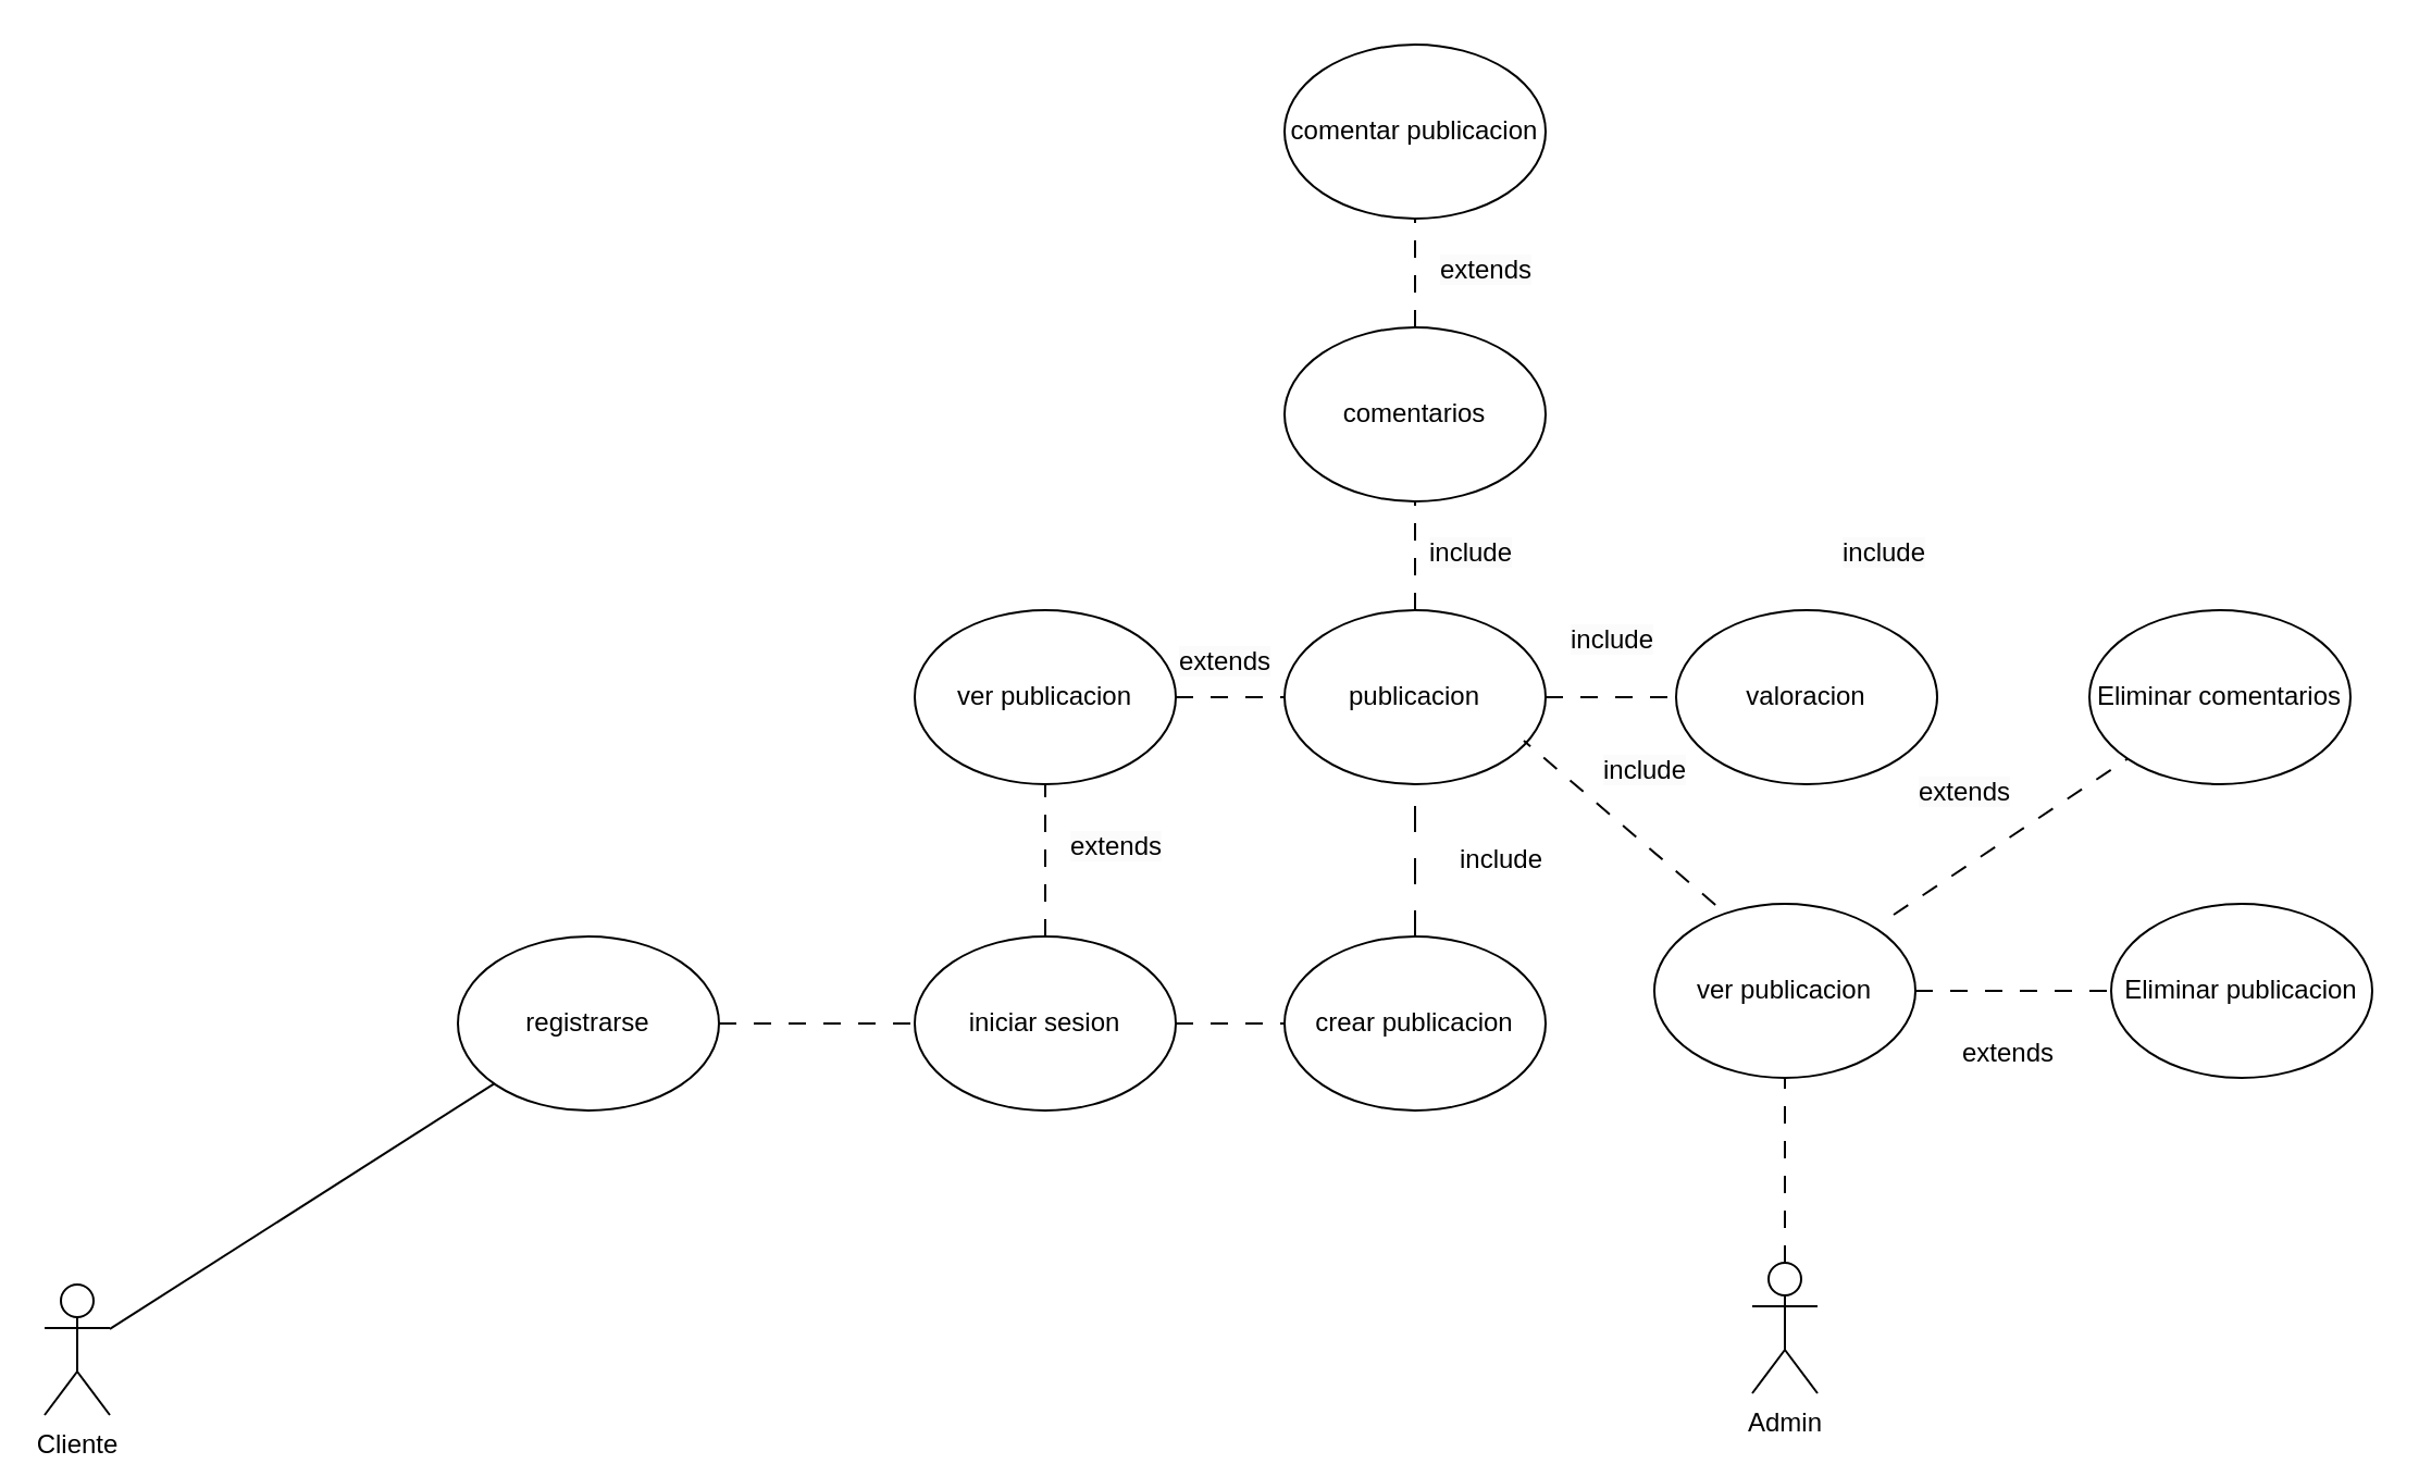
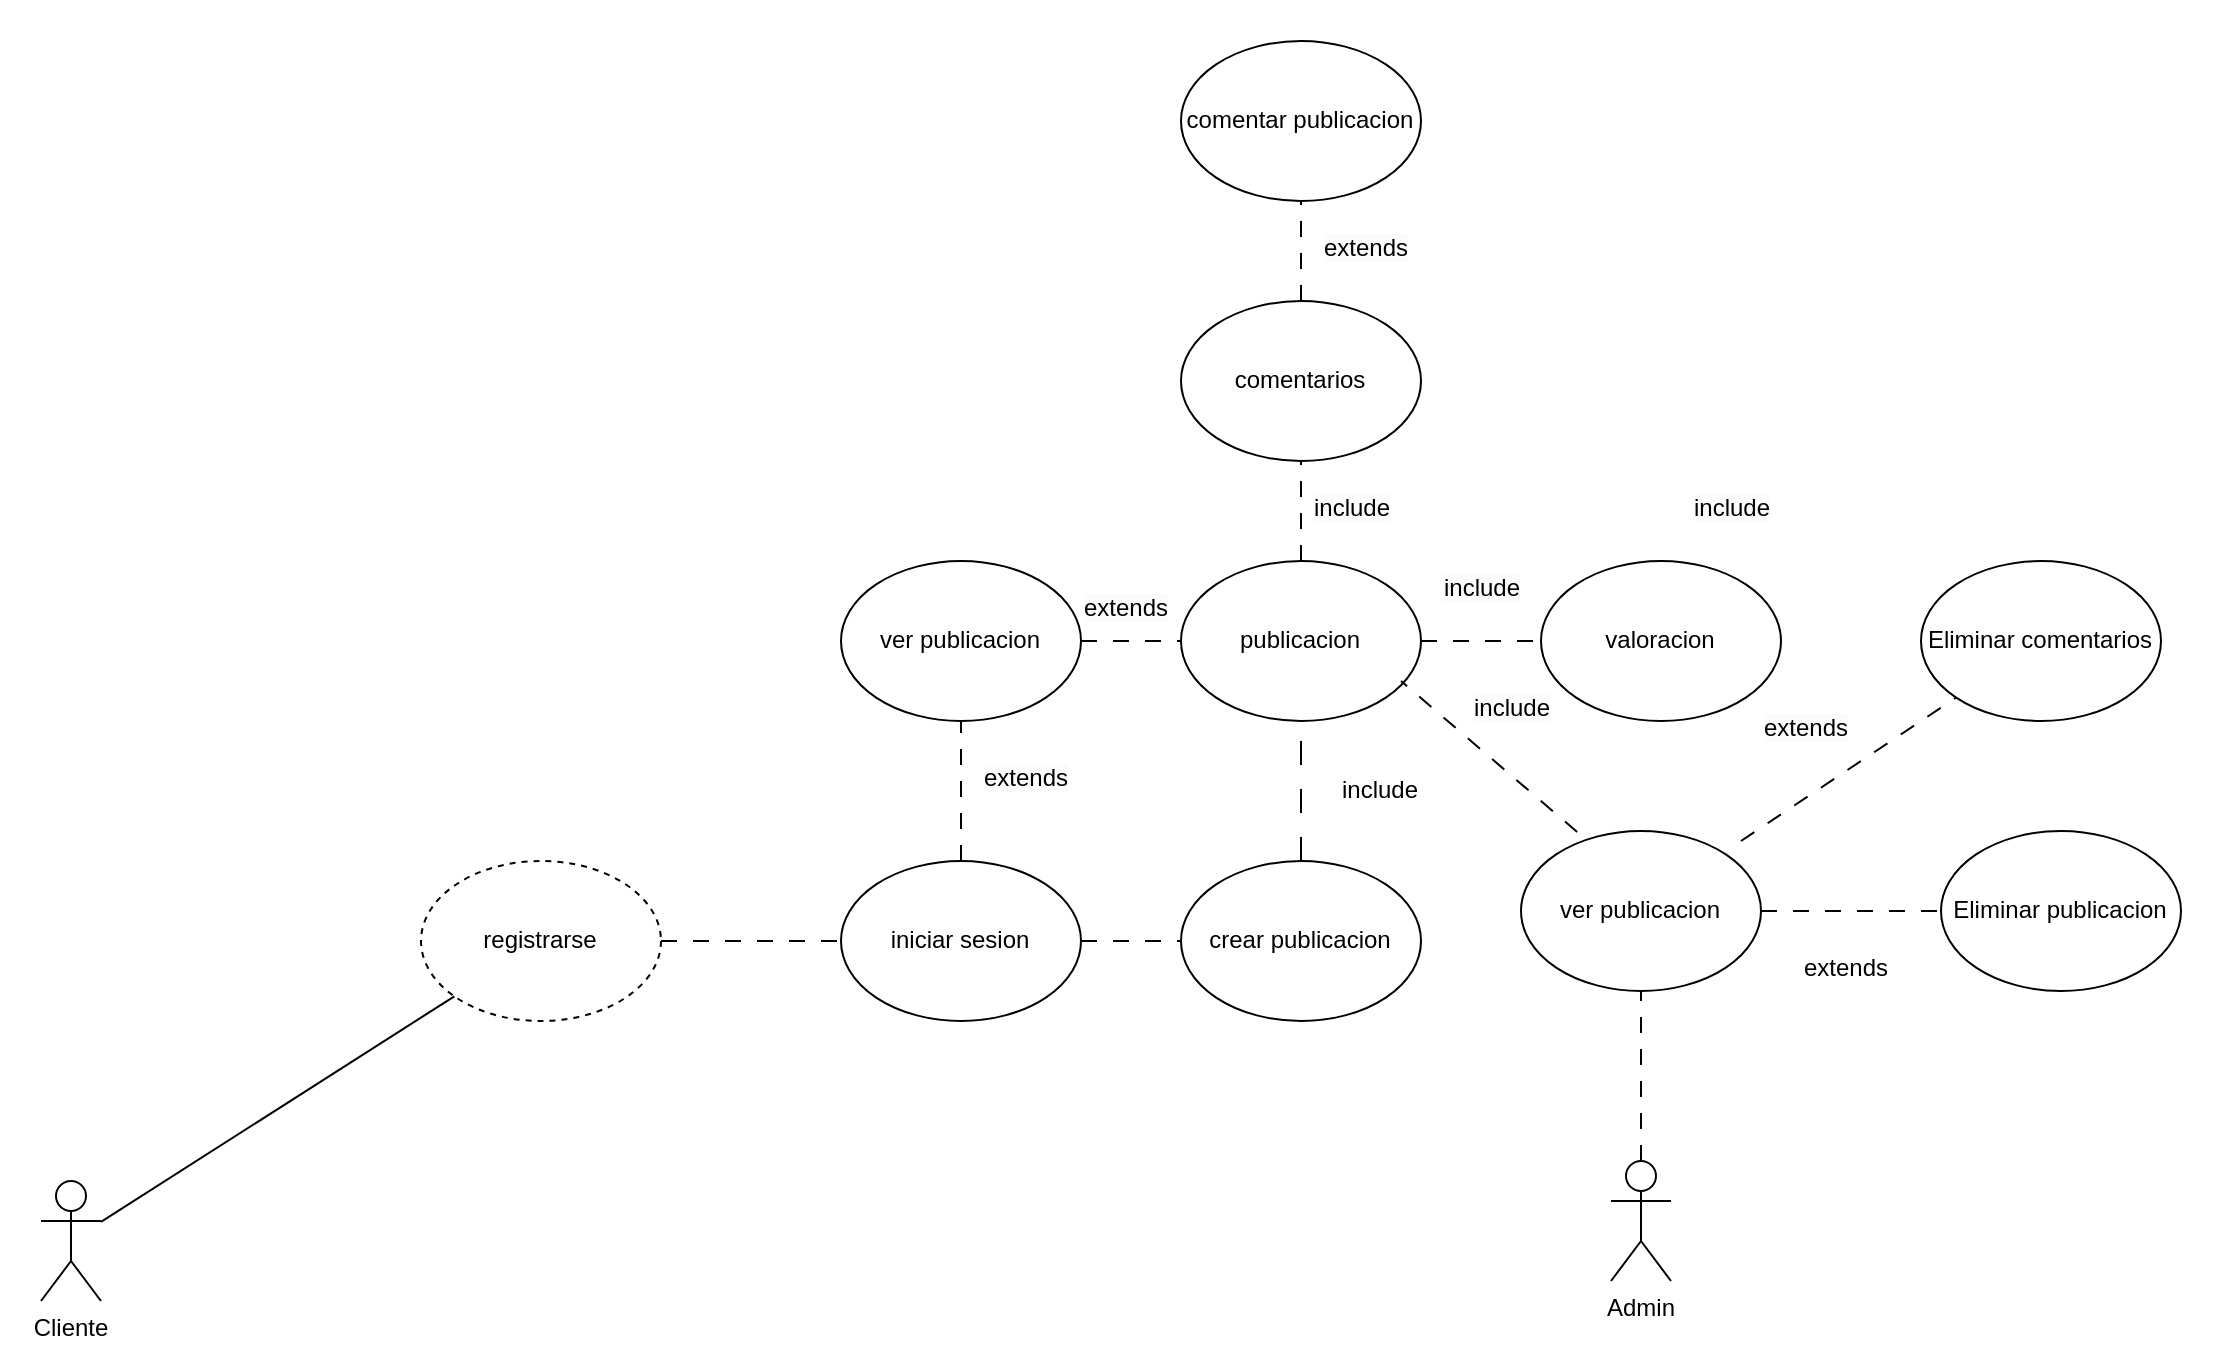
  <mxCell id="0" />
  <mxCell id="1" parent="0" />
  <mxCell id="2" value="Cliente" style="shape=umlActor;verticalLabelPosition=bottom;verticalAlign=top;html=1;labelBackgroundColor=none;rounded=1;" parent="1" vertex="1"><mxGeometry x="20" y="590" width="30" height="60" as="geometry" /></mxCell>
- <mxCell id="3" value="registrarse" style="ellipse;whiteSpace=wrap;html=1;" parent="1" vertex="1"><mxGeometry x="210" y="430" width="120" height="80" as="geometry" /></mxCell>
+ <mxCell id="3" value="registrarse" style="ellipse;whiteSpace=wrap;html=1;dashed=1;" parent="1" vertex="1"><mxGeometry x="210" y="430" width="120" height="80" as="geometry" /></mxCell>
  <mxCell id="4" value="Admin" style="shape=umlActor;verticalLabelPosition=bottom;verticalAlign=top;html=1;labelBackgroundColor=none;rounded=1;" parent="1" vertex="1"><mxGeometry x="805" y="580" width="30" height="60" as="geometry" /></mxCell>
  <mxCell id="5" value="" style="endArrow=none;html=1;rounded=0;endFill=0;" parent="1" target="3" edge="1" source="2"><mxGeometry width="50" height="50" relative="1" as="geometry"><mxPoint x="250" y="680" as="sourcePoint" /><mxPoint x="300" y="630" as="targetPoint" /></mxGeometry></mxCell>
  <mxCell id="6" value="" style="edgeStyle=orthogonalEdgeStyle;rounded=0;orthogonalLoop=1;jettySize=auto;html=1;endArrow=none;endFill=0;dashed=1;dashPattern=8 8;" parent="1" source="7" target="8" edge="1"><mxGeometry relative="1" as="geometry" /></mxCell>
  <mxCell id="7" value="iniciar sesion" style="ellipse;whiteSpace=wrap;html=1;" parent="1" vertex="1"><mxGeometry x="420" y="430" width="120" height="80" as="geometry" /></mxCell>
  <mxCell id="8" value="crear publicacion" style="ellipse;whiteSpace=wrap;html=1;" parent="1" vertex="1"><mxGeometry x="590" y="430" width="120" height="80" as="geometry" /></mxCell>
  <mxCell id="9" value="" style="edgeStyle=orthogonalEdgeStyle;rounded=0;orthogonalLoop=1;jettySize=auto;html=1;endArrow=none;endFill=0;dashed=1;dashPattern=8 8;" edge="1" parent="1" source="10" target="19"><mxGeometry relative="1" as="geometry" /></mxCell>
  <mxCell id="10" value="publicacion" style="ellipse;whiteSpace=wrap;html=1;" parent="1" vertex="1"><mxGeometry x="590" y="280" width="120" height="80" as="geometry" /></mxCell>
  <mxCell id="11" value="" style="endArrow=none;html=1;rounded=0;entryX=0.5;entryY=1;entryDx=0;entryDy=0;exitX=0.5;exitY=0;exitDx=0;exitDy=0;endFill=0;dashed=1;dashPattern=12 12;" parent="1" source="8" target="10" edge="1"><mxGeometry width="50" height="50" relative="1" as="geometry"><mxPoint x="630" y="430" as="sourcePoint" /><mxPoint x="680" y="380" as="targetPoint" /></mxGeometry></mxCell>
  <mxCell id="12" value="include" style="text;html=1;strokeColor=none;fillColor=none;align=center;verticalAlign=middle;whiteSpace=wrap;rounded=0;" parent="1" vertex="1"><mxGeometry x="660" y="380" width="60" height="30" as="geometry" /></mxCell>
  <mxCell id="13" value="ver publicacion" style="ellipse;whiteSpace=wrap;html=1;" parent="1" vertex="1"><mxGeometry x="420" y="280" width="120" height="80" as="geometry" /></mxCell>
  <mxCell id="14" value="" style="endArrow=none;html=1;rounded=0;entryX=0.5;entryY=1;entryDx=0;entryDy=0;exitX=0.5;exitY=0;exitDx=0;exitDy=0;dashed=1;dashPattern=8 8;endFill=0;" parent="1" source="7" target="13" edge="1"><mxGeometry width="50" height="50" relative="1" as="geometry"><mxPoint x="470" y="460" as="sourcePoint" /><mxPoint x="520" y="410" as="targetPoint" /></mxGeometry></mxCell>
  <mxCell id="15" value="&lt;span style=&quot;color: rgb(0, 0, 0); font-family: Helvetica; font-size: 12px; font-style: normal; font-variant-ligatures: normal; font-variant-caps: normal; font-weight: 400; letter-spacing: normal; orphans: 2; text-align: center; text-indent: 0px; text-transform: none; widows: 2; word-spacing: 0px; -webkit-text-stroke-width: 0px; background-color: rgb(251, 251, 251); text-decoration-thickness: initial; text-decoration-style: initial; text-decoration-color: initial; float: none; display: inline !important;&quot;&gt;extends&lt;/span&gt;" style="text;whiteSpace=wrap;html=1;" parent="1" vertex="1"><mxGeometry x="490" y="375" width="80" height="40" as="geometry" /></mxCell>
  <mxCell id="16" value="" style="endArrow=none;html=1;rounded=0;exitX=1;exitY=0.5;exitDx=0;exitDy=0;entryX=0;entryY=0.5;entryDx=0;entryDy=0;startArrow=none;startFill=0;dashed=1;dashPattern=8 8;endFill=0;" parent="1" source="13" target="10" edge="1"><mxGeometry width="50" height="50" relative="1" as="geometry"><mxPoint x="530" y="350" as="sourcePoint" /><mxPoint x="580" y="300" as="targetPoint" /></mxGeometry></mxCell>
  <mxCell id="17" value="&lt;span style=&quot;color: rgb(0, 0, 0); font-family: Helvetica; font-size: 12px; font-style: normal; font-variant-ligatures: normal; font-variant-caps: normal; font-weight: 400; letter-spacing: normal; orphans: 2; text-align: center; text-indent: 0px; text-transform: none; widows: 2; word-spacing: 0px; -webkit-text-stroke-width: 0px; background-color: rgb(251, 251, 251); text-decoration-thickness: initial; text-decoration-style: initial; text-decoration-color: initial; float: none; display: inline !important;&quot;&gt;extends&lt;/span&gt;" style="text;whiteSpace=wrap;html=1;" parent="1" vertex="1"><mxGeometry x="540" y="290" width="80" height="40" as="geometry" /></mxCell>
  <mxCell id="18" value="comentarios" style="ellipse;whiteSpace=wrap;html=1;" vertex="1" parent="1"><mxGeometry x="590" y="150" width="120" height="80" as="geometry" /></mxCell>
  <mxCell id="19" value="valoracion" style="ellipse;whiteSpace=wrap;html=1;" vertex="1" parent="1"><mxGeometry x="770" y="280" width="120" height="80" as="geometry" /></mxCell>
  <mxCell id="20" value="" style="endArrow=none;html=1;rounded=0;entryX=0.5;entryY=1;entryDx=0;entryDy=0;endFill=0;dashed=1;dashPattern=8 8;" edge="1" parent="1" target="18"><mxGeometry width="50" height="50" relative="1" as="geometry"><mxPoint x="650" y="280" as="sourcePoint" /><mxPoint x="700" y="230" as="targetPoint" /></mxGeometry></mxCell>
  <mxCell id="21" value="&lt;span style=&quot;color: rgb(0, 0, 0); font-family: Helvetica; font-size: 12px; font-style: normal; font-variant-ligatures: normal; font-variant-caps: normal; font-weight: 400; letter-spacing: normal; orphans: 2; text-align: center; text-indent: 0px; text-transform: none; widows: 2; word-spacing: 0px; -webkit-text-stroke-width: 0px; background-color: rgb(251, 251, 251); text-decoration-thickness: initial; text-decoration-style: initial; text-decoration-color: initial; float: none; display: inline !important;&quot;&gt;include&lt;/span&gt;" style="text;whiteSpace=wrap;html=1;" vertex="1" parent="1"><mxGeometry x="655" y="240" width="70" height="40" as="geometry" /></mxCell>
  <mxCell id="22" value="&lt;span style=&quot;color: rgb(0, 0, 0); font-family: Helvetica; font-size: 12px; font-style: normal; font-variant-ligatures: normal; font-variant-caps: normal; font-weight: 400; letter-spacing: normal; orphans: 2; text-align: center; text-indent: 0px; text-transform: none; widows: 2; word-spacing: 0px; -webkit-text-stroke-width: 0px; background-color: rgb(251, 251, 251); text-decoration-thickness: initial; text-decoration-style: initial; text-decoration-color: initial; float: none; display: inline !important;&quot;&gt;include&lt;/span&gt;" style="text;whiteSpace=wrap;html=1;" vertex="1" parent="1"><mxGeometry x="720" y="280" width="70" height="40" as="geometry" /></mxCell>
  <mxCell id="23" value="&lt;span style=&quot;color: rgb(0, 0, 0); font-family: Helvetica; font-size: 12px; font-style: normal; font-variant-ligatures: normal; font-variant-caps: normal; font-weight: 400; letter-spacing: normal; orphans: 2; text-align: center; text-indent: 0px; text-transform: none; widows: 2; word-spacing: 0px; -webkit-text-stroke-width: 0px; background-color: rgb(251, 251, 251); text-decoration-thickness: initial; text-decoration-style: initial; text-decoration-color: initial; float: none; display: inline !important;&quot;&gt;include&lt;/span&gt;" style="text;whiteSpace=wrap;html=1;" vertex="1" parent="1"><mxGeometry x="845" y="240" width="70" height="40" as="geometry" /></mxCell>
  <mxCell id="24" value="comentar publicacion" style="ellipse;whiteSpace=wrap;html=1;" vertex="1" parent="1"><mxGeometry x="590" y="20" width="120" height="80" as="geometry" /></mxCell>
  <mxCell id="25" value="" style="endArrow=none;html=1;rounded=0;exitX=0.5;exitY=0;exitDx=0;exitDy=0;entryX=0.5;entryY=1;entryDx=0;entryDy=0;endFill=0;dashed=1;dashPattern=8 8;" edge="1" parent="1" source="18" target="24"><mxGeometry width="50" height="50" relative="1" as="geometry"><mxPoint x="620" y="160" as="sourcePoint" /><mxPoint x="670" y="110" as="targetPoint" /></mxGeometry></mxCell>
  <mxCell id="26" value="&lt;span style=&quot;color: rgb(0, 0, 0); font-family: Helvetica; font-size: 12px; font-style: normal; font-variant-ligatures: normal; font-variant-caps: normal; font-weight: 400; letter-spacing: normal; orphans: 2; text-align: center; text-indent: 0px; text-transform: none; widows: 2; word-spacing: 0px; -webkit-text-stroke-width: 0px; background-color: rgb(251, 251, 251); text-decoration-thickness: initial; text-decoration-style: initial; text-decoration-color: initial; float: none; display: inline !important;&quot;&gt;extends&lt;/span&gt;" style="text;whiteSpace=wrap;html=1;" vertex="1" parent="1"><mxGeometry x="660" y="110" width="80" height="40" as="geometry" /></mxCell>
  <mxCell id="27" value="ver publicacion" style="ellipse;whiteSpace=wrap;html=1;" vertex="1" parent="1"><mxGeometry x="760" y="415" width="120" height="80" as="geometry" /></mxCell>
  <mxCell id="28" value="Eliminar comentarios" style="ellipse;whiteSpace=wrap;html=1;" vertex="1" parent="1"><mxGeometry x="960" y="280" width="120" height="80" as="geometry" /></mxCell>
  <mxCell id="29" value="Eliminar publicacion" style="ellipse;whiteSpace=wrap;html=1;" vertex="1" parent="1"><mxGeometry x="970" y="415" width="120" height="80" as="geometry" /></mxCell>
  <mxCell id="30" value="" style="endArrow=none;html=1;rounded=0;exitX=1;exitY=0.5;exitDx=0;exitDy=0;entryX=0;entryY=0.5;entryDx=0;entryDy=0;startArrow=none;startFill=0;endFill=0;dashed=1;dashPattern=8 8;" edge="1" parent="1" source="27" target="29"><mxGeometry width="50" height="50" relative="1" as="geometry"><mxPoint x="1050" y="350" as="sourcePoint" /><mxPoint x="1100" y="300" as="targetPoint" /></mxGeometry></mxCell>
  <mxCell id="31" value="" style="endArrow=none;html=1;rounded=0;entryX=0.5;entryY=1;entryDx=0;entryDy=0;exitX=0.5;exitY=0;exitDx=0;exitDy=0;exitPerimeter=0;endFill=0;dashed=1;dashPattern=8 8;" edge="1" parent="1" source="4" target="27"><mxGeometry width="50" height="50" relative="1" as="geometry"><mxPoint x="810" y="520" as="sourcePoint" /><mxPoint x="860" y="470" as="targetPoint" /></mxGeometry></mxCell>
  <mxCell id="32" value="" style="endArrow=none;html=1;rounded=0;exitX=0.234;exitY=0.006;exitDx=0;exitDy=0;exitPerimeter=0;endFill=0;dashed=1;dashPattern=8 8;" edge="1" parent="1" source="27"><mxGeometry width="50" height="50" relative="1" as="geometry"><mxPoint x="790" y="410" as="sourcePoint" /><mxPoint x="700" y="340" as="targetPoint" /></mxGeometry></mxCell>
  <mxCell id="33" value="extends" style="text;whiteSpace=wrap;html=1;" vertex="1" parent="1"><mxGeometry x="900" y="470" width="80" height="40" as="geometry" /></mxCell>
  <mxCell id="34" value="&lt;span style=&quot;color: rgb(0, 0, 0); font-family: Helvetica; font-size: 12px; font-style: normal; font-variant-ligatures: normal; font-variant-caps: normal; font-weight: 400; letter-spacing: normal; orphans: 2; text-align: center; text-indent: 0px; text-transform: none; widows: 2; word-spacing: 0px; -webkit-text-stroke-width: 0px; background-color: rgb(251, 251, 251); text-decoration-thickness: initial; text-decoration-style: initial; text-decoration-color: initial; float: none; display: inline !important;&quot;&gt;include&lt;/span&gt;" style="text;whiteSpace=wrap;html=1;" vertex="1" parent="1"><mxGeometry x="735" y="340" width="70" height="40" as="geometry" /></mxCell>
  <mxCell id="35" value="&lt;span style=&quot;color: rgb(0, 0, 0); font-family: Helvetica; font-size: 12px; font-style: normal; font-variant-ligatures: normal; font-variant-caps: normal; font-weight: 400; letter-spacing: normal; orphans: 2; text-align: center; text-indent: 0px; text-transform: none; widows: 2; word-spacing: 0px; -webkit-text-stroke-width: 0px; background-color: rgb(251, 251, 251); text-decoration-thickness: initial; text-decoration-style: initial; text-decoration-color: initial; float: none; display: inline !important;&quot;&gt;extends&lt;/span&gt;" style="text;whiteSpace=wrap;html=1;" vertex="1" parent="1"><mxGeometry x="880" y="350" width="80" height="40" as="geometry" /></mxCell>
  <mxCell id="36" value="" style="endArrow=none;html=1;rounded=0;endFill=0;dashed=1;dashPattern=8 8;" edge="1" parent="1" target="28"><mxGeometry width="50" height="50" relative="1" as="geometry"><mxPoint x="870" y="420" as="sourcePoint" /><mxPoint x="920" y="370" as="targetPoint" /></mxGeometry></mxCell>
  <mxCell id="37" value="" style="endArrow=none;html=1;rounded=0;exitX=1;exitY=0.5;exitDx=0;exitDy=0;entryX=0;entryY=0.5;entryDx=0;entryDy=0;dashed=1;dashPattern=8 8;endFill=0;" edge="1" parent="1" source="3" target="7"><mxGeometry width="50" height="50" relative="1" as="geometry"><mxPoint x="360" y="490" as="sourcePoint" /><mxPoint x="410" y="440" as="targetPoint" /></mxGeometry></mxCell>
